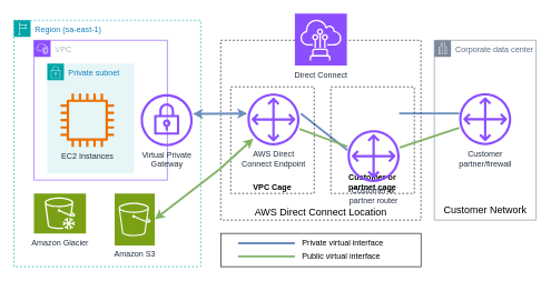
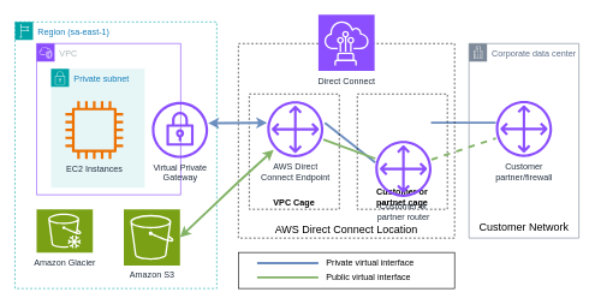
  <mxCell id="0" />
  <mxCell id="1" parent="0" />
  <mxCell id="2" value="Corporate data center" style="points=[[0,0],[0.25,0],[0.5,0],[0.75,0],[1,0],[1,0.25],[1,0.5],[1,0.75],[1,1],[0.75,1],[0.5,1],[0.25,1],[0,1],[0,0.75],[0,0.5],[0,0.25]];outlineConnect=0;gradientColor=none;html=1;whiteSpace=wrap;fontSize=12;fontStyle=0;container=1;pointerEvents=0;collapsible=0;recursiveResize=0;shape=mxgraph.aws4.group;grIcon=mxgraph.aws4.group_corporate_data_center;strokeColor=#7D8998;fillColor=none;verticalAlign=top;align=left;spacingLeft=30;fontColor=#5A6C86;dashed=0;" vertex="1" parent="1"><mxGeometry x="650" y="60" width="152.5" height="270" as="geometry" /></mxCell>
  <mxCell id="3" value="Customer&lt;div&gt;partner/firewall&lt;/div&gt;" style="sketch=0;outlineConnect=0;fontColor=#232F3E;gradientColor=none;fillColor=#8C4FFF;strokeColor=none;dashed=0;verticalLabelPosition=bottom;verticalAlign=top;align=center;html=1;fontSize=12;fontStyle=0;aspect=fixed;pointerEvents=1;shape=mxgraph.aws4.customer_gateway;" vertex="1" parent="2"><mxGeometry x="37.25" y="79.5" width="78" height="78" as="geometry" /></mxCell>
  <mxCell id="4" value="Customer Network" style="text;html=1;align=center;verticalAlign=middle;resizable=0;points=[];autosize=1;strokeColor=none;fillColor=none;fontSize=15;" vertex="1" parent="2"><mxGeometry x="1.25" y="240" width="150" height="30" as="geometry" /></mxCell>
  <mxCell id="5" value="" style="endArrow=none;html=1;rounded=0;strokeWidth=3;fillColor=#dae8fc;strokeColor=#6c8ebf;exitX=1.026;exitY=0.385;exitDx=0;exitDy=0;exitPerimeter=0;" edge="1" parent="2"><mxGeometry width="50" height="50" relative="1" as="geometry"><mxPoint x="-52.75" y="110" as="sourcePoint" /><mxPoint x="37.25" y="110" as="targetPoint" /></mxGeometry></mxCell>
  <mxCell id="6" value="VPC" style="points=[[0,0],[0.25,0],[0.5,0],[0.75,0],[1,0],[1,0.25],[1,0.5],[1,0.75],[1,1],[0.75,1],[0.5,1],[0.25,1],[0,1],[0,0.75],[0,0.5],[0,0.25]];outlineConnect=0;gradientColor=none;html=1;whiteSpace=wrap;fontSize=12;fontStyle=0;container=1;pointerEvents=0;collapsible=0;recursiveResize=0;shape=mxgraph.aws4.group;grIcon=mxgraph.aws4.group_vpc2;strokeColor=#8C4FFF;fillColor=none;verticalAlign=top;align=left;spacingLeft=30;fontColor=#AAB7B8;dashed=0;" vertex="1" parent="1"><mxGeometry x="50" y="60" width="200" height="210" as="geometry" /></mxCell>
  <mxCell id="7" value="Private subnet" style="points=[[0,0],[0.25,0],[0.5,0],[0.75,0],[1,0],[1,0.25],[1,0.5],[1,0.75],[1,1],[0.75,1],[0.5,1],[0.25,1],[0,1],[0,0.75],[0,0.5],[0,0.25]];outlineConnect=0;gradientColor=none;html=1;whiteSpace=wrap;fontSize=12;fontStyle=0;container=1;pointerEvents=0;collapsible=0;recursiveResize=0;shape=mxgraph.aws4.group;grIcon=mxgraph.aws4.group_security_group;grStroke=0;strokeColor=#00A4A6;fillColor=#E6F6F7;verticalAlign=top;align=left;spacingLeft=30;fontColor=#147EBA;dashed=0;" vertex="1" parent="6"><mxGeometry x="20" y="35" width="130" height="165" as="geometry" /></mxCell>
  <mxCell id="8" value="Region (sa-east-1)" style="points=[[0,0],[0.25,0],[0.5,0],[0.75,0],[1,0],[1,0.25],[1,0.5],[1,0.75],[1,1],[0.75,1],[0.5,1],[0.25,1],[0,1],[0,0.75],[0,0.5],[0,0.25]];outlineConnect=0;gradientColor=none;html=1;whiteSpace=wrap;fontSize=12;fontStyle=0;container=1;pointerEvents=0;collapsible=0;recursiveResize=0;shape=mxgraph.aws4.group;grIcon=mxgraph.aws4.group_region;strokeColor=#00A4A6;fillColor=none;verticalAlign=top;align=left;spacingLeft=30;fontColor=#147EBA;dashed=1;" vertex="1" parent="1"><mxGeometry x="20" y="30" width="280" height="370" as="geometry" /></mxCell>
  <mxCell id="9" value="Virtual Private&lt;div&gt;Gateway&lt;/div&gt;" style="sketch=0;outlineConnect=0;fontColor=#232F3E;gradientColor=none;fillColor=#8C4FFF;strokeColor=none;dashed=0;verticalLabelPosition=bottom;verticalAlign=top;align=center;html=1;fontSize=12;fontStyle=0;aspect=fixed;pointerEvents=1;shape=mxgraph.aws4.vpn_gateway;" vertex="1" parent="8"><mxGeometry x="190" y="111" width="78" height="78" as="geometry" /></mxCell>
  <mxCell id="10" value="Amazon Glacier" style="sketch=0;points=[[0,0,0],[0.25,0,0],[0.5,0,0],[0.75,0,0],[1,0,0],[0,1,0],[0.25,1,0],[0.5,1,0],[0.75,1,0],[1,1,0],[0,0.25,0],[0,0.5,0],[0,0.75,0],[1,0.25,0],[1,0.5,0],[1,0.75,0]];outlineConnect=0;fontColor=#232F3E;fillColor=#7AA116;strokeColor=#ffffff;dashed=0;verticalLabelPosition=bottom;verticalAlign=top;align=center;html=1;fontSize=12;fontStyle=0;aspect=fixed;shape=mxgraph.aws4.resourceIcon;resIcon=mxgraph.aws4.glacier;" vertex="1" parent="8"><mxGeometry x="30" y="260" width="78" height="60" as="geometry" /></mxCell>
- <mxCell id="11" value="Amazon S3" style="sketch=0;points=[[0,0,0],[0.25,0,0],[0.5,0,0],[0.75,0,0],[1,0,0],[0,1,0],[0.25,1,0],[0.5,1,0],[0.75,1,0],[1,1,0],[0,0.25,0],[0,0.5,0],[0,0.75,0],[1,0.25,0],[1,0.5,0],[1,0.75,0]];outlineConnect=0;fontColor=#232F3E;fillColor=#7AA116;strokeColor=#ffffff;dashed=0;verticalLabelPosition=bottom;verticalAlign=top;align=center;html=1;fontSize=12;fontStyle=0;aspect=fixed;shape=mxgraph.aws4.resourceIcon;resIcon=mxgraph.aws4.s3;" vertex="1" parent="8"><mxGeometry x="151" y="260" width="60" height="78" as="geometry" /></mxCell>
+ <mxCell id="11" value="Amazon S3" style="sketch=0;points=[[0,0,0],[0.25,0,0],[0.5,0,0],[0.75,0,0],[1,0,0],[0,1,0],[0.25,1,0],[0.5,1,0],[0.75,1,0],[1,1,0],[0,0.25,0],[0,0.5,0],[0,0.75,0],[1,0.25,0],[1,0.5,0],[1,0.75,0]];outlineConnect=0;fontColor=#232F3E;fillColor=#7AA116;strokeColor=#ffffff;dashed=0;verticalLabelPosition=bottom;verticalAlign=top;align=center;html=1;fontSize=12;fontStyle=0;aspect=fixed;shape=mxgraph.aws4.resourceIcon;resIcon=mxgraph.aws4.s3;" vertex="1" parent="8"><mxGeometry x="151" y="260" width="78" height="78" as="geometry" /></mxCell>
  <mxCell id="12" value="EC2 Instances" style="sketch=0;outlineConnect=0;fontColor=#232F3E;gradientColor=none;fillColor=#ED7100;strokeColor=none;dashed=0;verticalLabelPosition=bottom;verticalAlign=top;align=center;html=1;fontSize=12;fontStyle=0;aspect=fixed;pointerEvents=1;shape=mxgraph.aws4.instance2;direction=south;" vertex="1" parent="8"><mxGeometry x="70" y="110" width="80" height="80" as="geometry" /></mxCell>
  <mxCell id="13" value="AWS Direct Connect Location" style="rounded=0;whiteSpace=wrap;html=1;dashed=1;fillColor=none;verticalAlign=bottom;fontSize=15;" vertex="1" parent="1"><mxGeometry x="330" y="60" width="300" height="270" as="geometry" /></mxCell>
  <mxCell id="14" value="" style="rounded=0;whiteSpace=wrap;html=1;" vertex="1" parent="1"><mxGeometry x="330" y="350" width="300" height="50" as="geometry" /></mxCell>
  <mxCell id="15" value="Private virtual interface" style="text;html=1;align=left;verticalAlign=middle;resizable=0;points=[];autosize=1;strokeColor=none;fillColor=none;" vertex="1" parent="1"><mxGeometry x="450" y="350" width="150" height="30" as="geometry" /></mxCell>
  <mxCell id="16" value="Public virtual interface" style="text;html=1;align=left;verticalAlign=middle;resizable=0;points=[];autosize=1;strokeColor=none;fillColor=none;" vertex="1" parent="1"><mxGeometry x="450" y="370" width="140" height="30" as="geometry" /></mxCell>
  <mxCell id="17" value="" style="endArrow=none;html=1;rounded=0;strokeWidth=3;fillColor=#dae8fc;strokeColor=#6c8ebf;entryX=0;entryY=0.385;entryDx=0;entryDy=0;entryPerimeter=0;exitX=1.026;exitY=0.385;exitDx=0;exitDy=0;exitPerimeter=0;" edge="1" parent="1" source="20" target="22"><mxGeometry width="50" height="50" relative="1" as="geometry"><mxPoint x="441" y="170" as="sourcePoint" /><mxPoint x="526" y="170" as="targetPoint" /></mxGeometry></mxCell>
  <mxCell id="18" value="" style="endArrow=none;html=1;rounded=0;strokeWidth=3;fillColor=#d5e8d4;strokeColor=#82b366;" edge="1" parent="1"><mxGeometry width="50" height="50" relative="1" as="geometry"><mxPoint x="356" y="384.76" as="sourcePoint" /><mxPoint x="441" y="384.76" as="targetPoint" /></mxGeometry></mxCell>
  <mxCell id="19" value="VPC Cage" style="rounded=0;whiteSpace=wrap;html=1;dashed=1;fillColor=none;verticalAlign=bottom;fontStyle=1" vertex="1" parent="1"><mxGeometry x="345" y="130" width="125" height="160" as="geometry" /></mxCell>
  <mxCell id="20" value="AWS Direct&lt;div&gt;Connect Endpoint&lt;/div&gt;" style="sketch=0;outlineConnect=0;fontColor=#232F3E;gradientColor=none;fillColor=#8C4FFF;strokeColor=none;dashed=0;verticalLabelPosition=bottom;verticalAlign=top;align=center;html=1;fontSize=12;fontStyle=0;aspect=fixed;pointerEvents=1;shape=mxgraph.aws4.customer_gateway;" vertex="1" parent="1"><mxGeometry x="370" y="140" width="78" height="78" as="geometry" /></mxCell>
  <mxCell id="21" value="Customer or&lt;div&gt;partnet cage&lt;/div&gt;" style="rounded=0;whiteSpace=wrap;html=1;dashed=1;fillColor=none;verticalAlign=bottom;fontStyle=1" vertex="1" parent="1"><mxGeometry x="495" y="130" width="125" height="160" as="geometry" /></mxCell>
  <mxCell id="22" value="Customer or&lt;div&gt;partner router&lt;/div&gt;" style="sketch=0;outlineConnect=0;fontColor=#232F3E;gradientColor=none;fillColor=#8C4FFF;strokeColor=none;dashed=0;verticalLabelPosition=bottom;verticalAlign=top;align=center;html=1;fontSize=12;fontStyle=0;aspect=fixed;pointerEvents=1;shape=mxgraph.aws4.customer_gateway;" vertex="1" parent="1"><mxGeometry x="520" y="195" width="78" height="78" as="geometry" /></mxCell>
  <mxCell id="23" value="Direct Connect" style="sketch=0;points=[[0,0,0],[0.25,0,0],[0.5,0,0],[0.75,0,0],[1,0,0],[0,1,0],[0.25,1,0],[0.5,1,0],[0.75,1,0],[1,1,0],[0,0.25,0],[0,0.5,0],[0,0.75,0],[1,0.25,0],[1,0.5,0],[1,0.75,0]];outlineConnect=0;fontColor=#232F3E;fillColor=#8C4FFF;strokeColor=#ffffff;dashed=0;verticalLabelPosition=bottom;verticalAlign=top;align=center;html=1;fontSize=12;fontStyle=0;aspect=fixed;shape=mxgraph.aws4.resourceIcon;resIcon=mxgraph.aws4.direct_connect;" vertex="1" parent="1"><mxGeometry x="441" y="20" width="78" height="78" as="geometry" /></mxCell>
  <mxCell id="24" value="" style="endArrow=none;html=1;rounded=0;strokeWidth=3;fillColor=#d5e8d4;strokeColor=#82b366;" edge="1" parent="1" source="20" target="22"><mxGeometry width="50" height="50" relative="1" as="geometry"><mxPoint x="450" y="194.5" as="sourcePoint" /><mxPoint x="535" y="194.5" as="targetPoint" /></mxGeometry></mxCell>
  <mxCell id="25" value="" style="endArrow=classic;html=1;rounded=0;strokeWidth=3;fillColor=#dae8fc;strokeColor=#6c8ebf;startArrow=classic;startFill=1;endFill=1;" edge="1" parent="1"><mxGeometry width="50" height="50" relative="1" as="geometry"><mxPoint x="288" y="170.516" as="sourcePoint" /><mxPoint x="370" y="170.004" as="targetPoint" /></mxGeometry></mxCell>
  <mxCell id="26" value="" style="endArrow=classic;html=1;rounded=0;strokeWidth=3;fillColor=#d5e8d4;strokeColor=#82b366;exitX=1;exitY=0.5;exitDx=0;exitDy=0;exitPerimeter=0;startArrow=classic;startFill=1;endFill=1;" edge="1" parent="1" source="11"><mxGeometry width="50" height="50" relative="1" as="geometry"><mxPoint x="258" y="322" as="sourcePoint" /><mxPoint x="379" y="207.494" as="targetPoint" /><Array as="points"><mxPoint x="329" y="253" /></Array></mxGeometry></mxCell>
  <mxCell id="27" value="" style="endArrow=none;html=1;rounded=0;strokeWidth=3;fillColor=#dae8fc;strokeColor=#6c8ebf;" edge="1" parent="1"><mxGeometry width="50" height="50" relative="1" as="geometry"><mxPoint x="356" y="364.76" as="sourcePoint" /><mxPoint x="441" y="364.76" as="targetPoint" /></mxGeometry></mxCell>
- <mxCell id="28" value="" style="endArrow=none;html=1;rounded=0;strokeWidth=3;fillColor=#d5e8d4;strokeColor=#82b366;" edge="1" parent="1" source="22" target="3"><mxGeometry width="50" height="50" relative="1" as="geometry"><mxPoint x="600" y="178.58" as="sourcePoint" /><mxPoint x="672" y="178.58" as="targetPoint" /></mxGeometry></mxCell>
+ <mxCell id="28" value="" style="endArrow=none;html=1;rounded=0;strokeWidth=3;fillColor=#d5e8d4;strokeColor=#82b366;dashed=1;" edge="1" parent="1" source="22" target="3"><mxGeometry width="50" height="50" relative="1" as="geometry"><mxPoint x="600" y="178.58" as="sourcePoint" /><mxPoint x="672" y="178.58" as="targetPoint" /></mxGeometry></mxCell>
